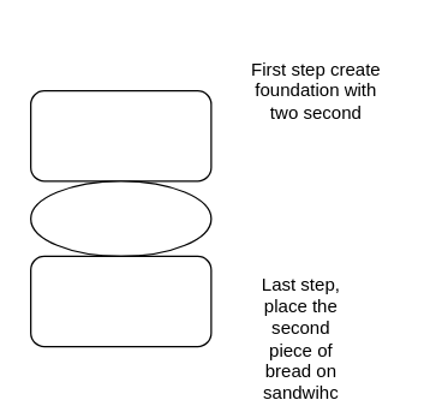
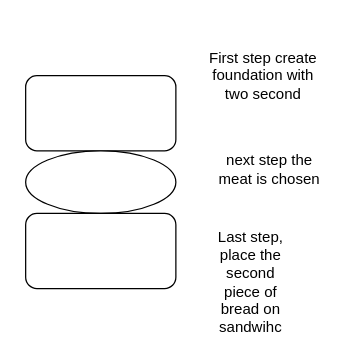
  <mxCell id="0" />
  <mxCell id="1" parent="0" />
  <mxCell id="2" value="" style="rounded=1;whiteSpace=wrap;html=1;" parent="1" vertex="1"><mxGeometry x="20" y="60" width="120" height="60" as="geometry" /></mxCell>
  <mxCell id="3" value="" style="ellipse;whiteSpace=wrap;html=1;" parent="1" vertex="1"><mxGeometry x="20" y="120" width="120" height="50" as="geometry" /></mxCell>
  <mxCell id="4" value="" style="rounded=1;whiteSpace=wrap;html=1;" parent="1" vertex="1"><mxGeometry x="20" y="170" width="120" height="60" as="geometry" /></mxCell>
  <mxCell id="5" value="First step create foundation with two second" style="text;html=1;strokeColor=none;fillColor=none;align=center;verticalAlign=middle;whiteSpace=wrap;rounded=0;" parent="1" vertex="1"><mxGeometry x="160" y="20" width="100" height="80" as="geometry" /></mxCell>
+ <mxCell id="6" value="next step the meat is chosen" style="text;html=1;strokeColor=none;fillColor=none;align=center;verticalAlign=middle;whiteSpace=wrap;rounded=0;" parent="1" vertex="1"><mxGeometry x="170" y="120" width="90" height="30" as="geometry" /></mxCell>
  <mxCell id="7" value="Last step, place the second piece of bread on sandwihc" style="text;html=1;strokeColor=none;fillColor=none;align=center;verticalAlign=middle;whiteSpace=wrap;rounded=0;" parent="1" vertex="1"><mxGeometry x="170" y="210" width="60" height="30" as="geometry" /></mxCell>
